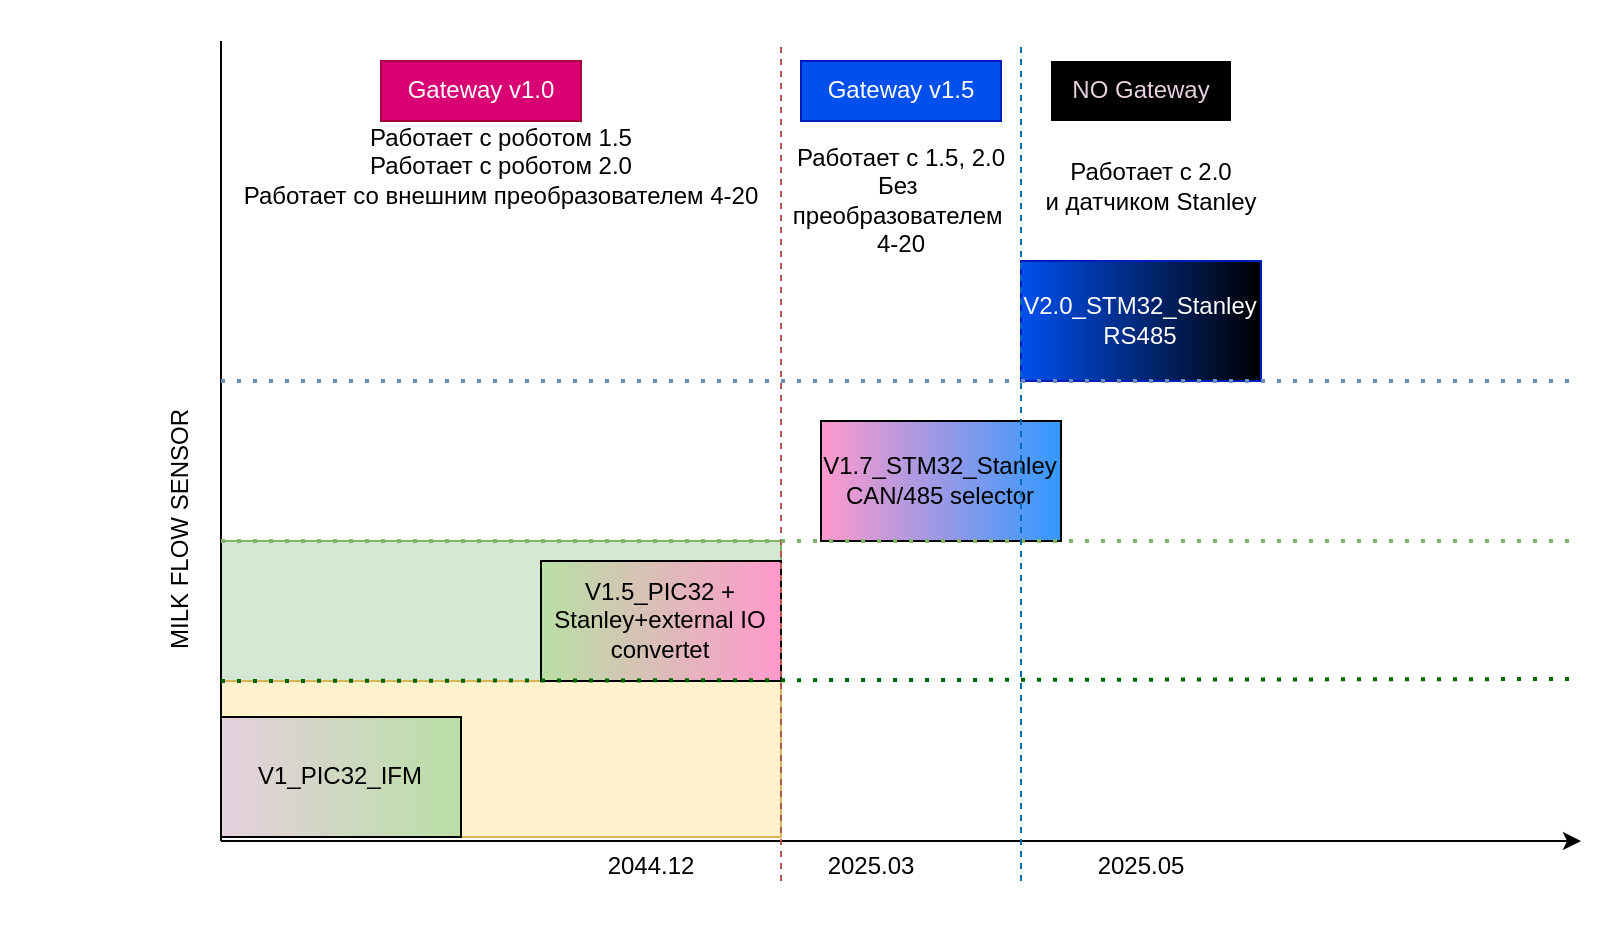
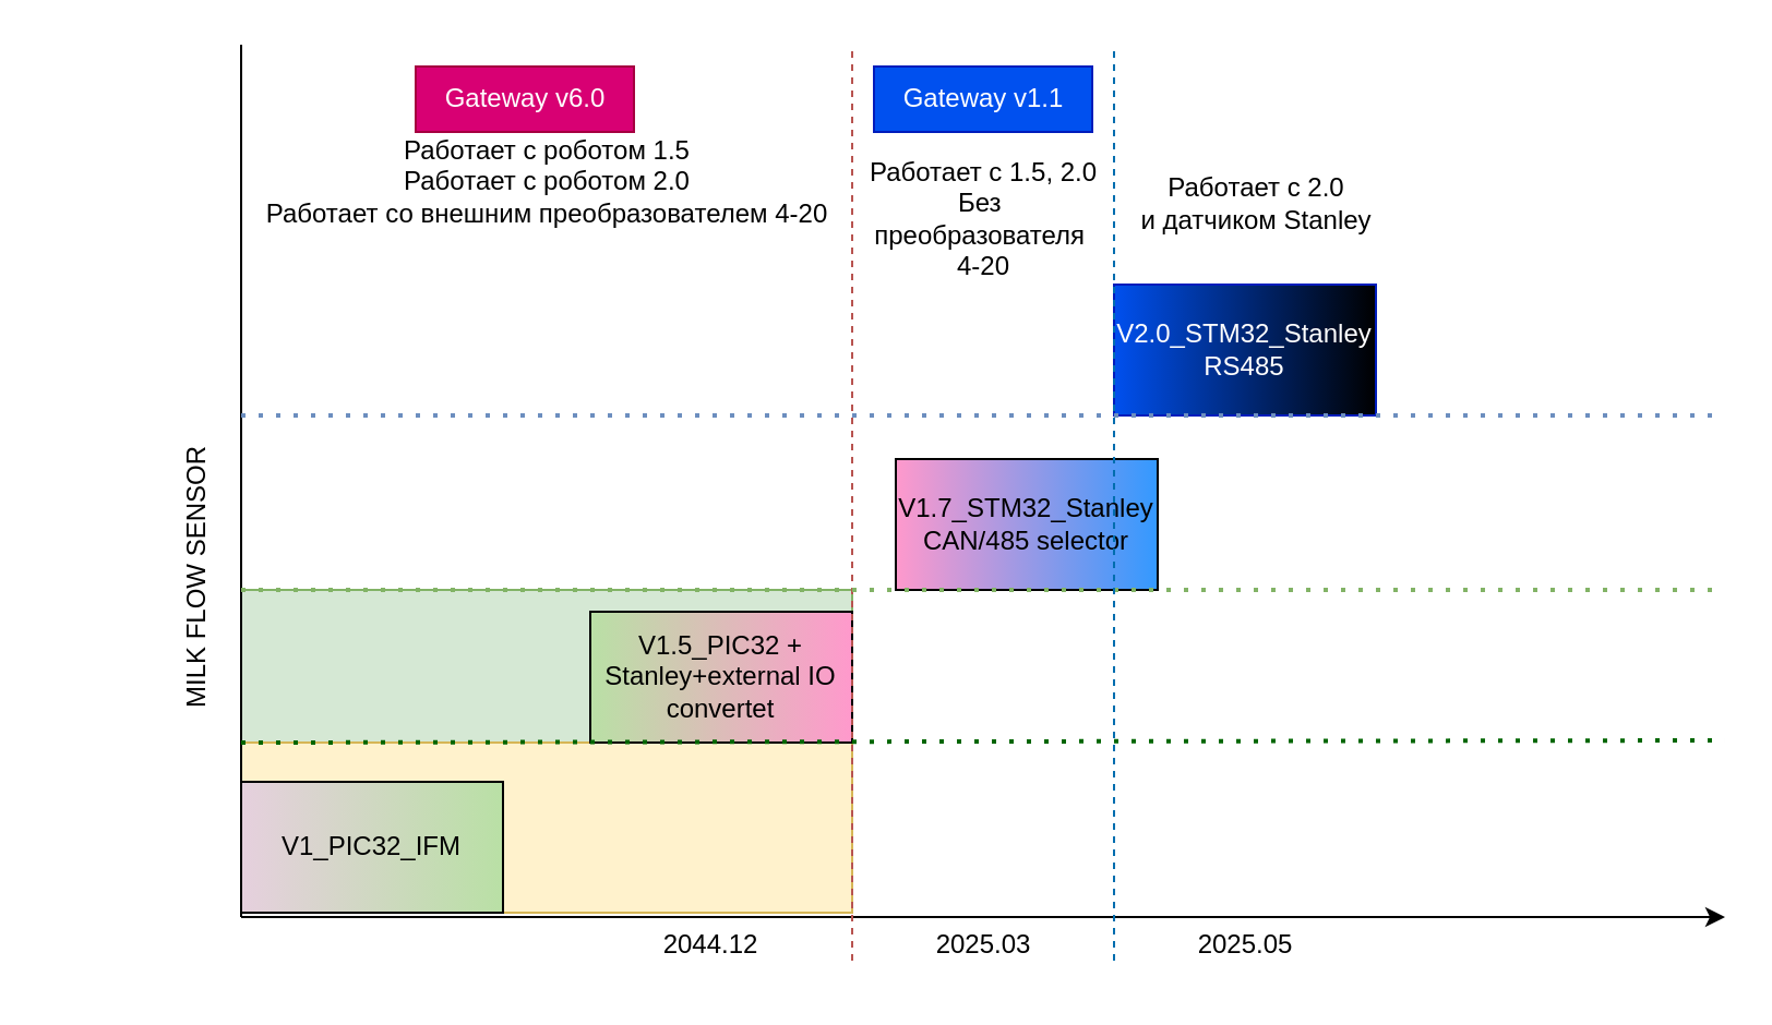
  <mxCell id="0" />
  <mxCell id="1" parent="0" />
  <mxCell id="2" value="" style="rounded=0;whiteSpace=wrap;html=1;fillColor=#d5e8d4;strokeColor=#82b366;" vertex="1" parent="1"><mxGeometry x="110" y="270" width="280" height="70" as="geometry" /></mxCell>
  <mxCell id="3" value="" style="rounded=0;whiteSpace=wrap;html=1;fillColor=#fff2cc;strokeColor=#d6b656;" vertex="1" parent="1"><mxGeometry x="110" y="340" width="280" height="78" as="geometry" /></mxCell>
  <mxCell id="4" value="" style="endArrow=classic;html=1;rounded=0;" edge="1" parent="1"><mxGeometry width="50" height="50" relative="1" as="geometry"><mxPoint x="110" y="420" as="sourcePoint" /><mxPoint x="790" y="420" as="targetPoint" /></mxGeometry></mxCell>
  <mxCell id="5" value="" style="endArrow=none;html=1;rounded=0;" edge="1" parent="1"><mxGeometry width="50" height="50" relative="1" as="geometry"><mxPoint x="110" y="420" as="sourcePoint" /><mxPoint x="110" as="targetPoint" y="20" /></mxGeometry></mxCell>
  <mxCell id="6" value="V1_PIC32_IFM" style="rounded=0;whiteSpace=wrap;html=1;gradientColor=#B9E0A5;fillColor=#E6D0DE;gradientDirection=east;" vertex="1" parent="1"><mxGeometry x="110" y="358" width="120" height="60" as="geometry" /></mxCell>
  <mxCell id="7" value="V1.5_PIC32 + Stanley+external IO convertet" style="rounded=0;whiteSpace=wrap;html=1;gradientColor=#B9E0A5;fillColor=#FF99CC;gradientDirection=west;" vertex="1" parent="1"><mxGeometry x="270" y="280" width="120" height="60" as="geometry" /></mxCell>
  <mxCell id="8" value="V1.7_STM32_Stanley&lt;div&gt;CAN/485 selector&lt;/div&gt;" style="rounded=0;whiteSpace=wrap;html=1;gradientColor=#3399FF;fillColor=#FF99CC;gradientDirection=east;" vertex="1" parent="1"><mxGeometry x="410" y="210" width="120" height="60" as="geometry" /></mxCell>
  <mxCell id="9" value="V2.0_STM32_Stanley&lt;div&gt;RS485&lt;/div&gt;" style="rounded=0;whiteSpace=wrap;html=1;fillColor=#0050ef;fontColor=#ffffff;strokeColor=#001DBC;gradientColor=default;gradientDirection=east;" vertex="1" parent="1"><mxGeometry x="510" y="130" width="120" height="60" as="geometry" /></mxCell>
  <mxCell id="10" value="" style="endArrow=none;dashed=1;html=1;dashPattern=1 3;strokeWidth=2;rounded=0;fillColor=#d5e8d4;strokeColor=#006600;" edge="1" parent="1"><mxGeometry width="50" height="50" relative="1" as="geometry"><mxPoint x="110" y="340" as="sourcePoint" /><mxPoint x="790" y="339" as="targetPoint" /></mxGeometry></mxCell>
  <mxCell id="11" value="" style="endArrow=none;dashed=1;html=1;dashPattern=1 3;strokeWidth=2;rounded=0;fillColor=#dae8fc;strokeColor=#6c8ebf;" edge="1" parent="1"><mxGeometry width="50" height="50" relative="1" as="geometry"><mxPoint x="110" y="190" as="sourcePoint" /><mxPoint x="790" y="190" as="targetPoint" /></mxGeometry></mxCell>
  <mxCell id="12" value="2044.12" style="text;html=1;align=center;verticalAlign=middle;resizable=0;points=[];autosize=1;strokeColor=none;fillColor=none;" vertex="1" parent="1"><mxGeometry x="290" y="418" width="70" height="30" as="geometry" /></mxCell>
  <mxCell id="13" value="" style="endArrow=none;dashed=1;html=1;rounded=0;fillColor=#f8cecc;strokeColor=#b85450;" edge="1" parent="1"><mxGeometry width="50" height="50" relative="1" as="geometry"><mxPoint x="390" y="440" as="sourcePoint" /><mxPoint x="390" as="targetPoint" y="20" /></mxGeometry></mxCell>
- <mxCell id="14" value="Gateway v1.0" style="text;html=1;align=center;verticalAlign=middle;resizable=0;points=[];autosize=1;strokeColor=#A50040;fillColor=#d80073;fontColor=#ffffff;" vertex="1" parent="1"><mxGeometry x="190" y="30" width="100" height="30" as="geometry" /></mxCell>
- <mxCell id="15" value="Gateway v1.5" style="text;html=1;align=center;verticalAlign=middle;resizable=0;points=[];autosize=1;strokeColor=#001DBC;fillColor=#0050ef;fontColor=#ffffff;" vertex="1" parent="1"><mxGeometry x="400" y="30" width="100" height="30" as="geometry" /></mxCell>
+ <mxCell id="14" value="Gateway v6.0" style="text;html=1;align=center;verticalAlign=middle;resizable=0;points=[];autosize=1;strokeColor=#A50040;fillColor=#d80073;fontColor=#ffffff;" vertex="1" parent="1"><mxGeometry x="190" y="30" width="100" height="30" as="geometry" /></mxCell>
+ <mxCell id="15" value="Gateway v1.1" style="text;html=1;align=center;verticalAlign=middle;resizable=0;points=[];autosize=1;strokeColor=#001DBC;fillColor=#0050ef;fontColor=#ffffff;" vertex="1" parent="1"><mxGeometry x="400" y="30" width="100" height="30" as="geometry" /></mxCell>
  <mxCell id="16" value="" style="endArrow=none;dashed=1;html=1;dashPattern=1 3;strokeWidth=2;rounded=0;fillColor=#d5e8d4;strokeColor=#82b366;" edge="1" parent="1"><mxGeometry width="50" height="50" relative="1" as="geometry"><mxPoint x="110" y="270" as="sourcePoint" /><mxPoint x="790" y="270" as="targetPoint" /></mxGeometry></mxCell>
  <mxCell id="17" value="2025.05" style="text;html=1;align=center;verticalAlign=middle;resizable=0;points=[];autosize=1;strokeColor=none;fillColor=none;" vertex="1" parent="1"><mxGeometry x="535" y="418" width="70" height="30" as="geometry" /></mxCell>
- <mxCell id="18" value="2025.03" style="text;html=1;align=center;verticalAlign=middle;resizable=0;points=[];autosize=1;strokeColor=none;fillColor=none;" vertex="1" parent="1"><mxGeometry x="400" y="418" width="70" height="30" as="geometry" /></mxCell>
+ <mxCell id="18" value="2025.03" style="text;html=1;align=center;verticalAlign=middle;resizable=0;points=[];autosize=1;strokeColor=none;fillColor=none;" vertex="1" parent="1"><mxGeometry x="415" y="418" width="70" height="30" as="geometry" /></mxCell>
  <mxCell id="19" value="" style="endArrow=none;dashed=1;html=1;rounded=0;fillColor=#1ba1e2;strokeColor=#006EAF;" edge="1" parent="1"><mxGeometry width="50" height="50" relative="1" as="geometry"><mxPoint x="510" y="440" as="sourcePoint" /><mxPoint x="510" as="targetPoint" y="20" /></mxGeometry></mxCell>
  <mxCell id="20" value="MILK FLOW SENSOR" style="text;html=1;align=center;verticalAlign=middle;resizable=0;points=[];autosize=1;strokeColor=none;fillColor=none;rotation=270;" vertex="1" parent="1"><mxGeometry x="20" y="250" width="140" height="30" as="geometry" /></mxCell>
- <mxCell id="21" value="NO Gateway" style="text;html=1;align=center;verticalAlign=middle;resizable=0;points=[];autosize=1;strokeColor=none;fillColor=#000000;fontColor=#E6D0DE;" vertex="1" parent="1"><mxGeometry x="525" y="30" width="90" height="30" as="geometry" /></mxCell>
  <mxCell id="22" value="Работает с роботом 1.5&lt;div&gt;Работает с роботом 2.0&lt;/div&gt;&lt;div&gt;Работает со внешним преобразователем 4-20&lt;/div&gt;" style="text;html=1;align=center;verticalAlign=middle;resizable=0;points=[];autosize=1;strokeColor=none;fillColor=none;" vertex="1" parent="1"><mxGeometry x="110" y="53" width="280" height="60" as="geometry" /></mxCell>
- <mxCell id="23" value="Работает с 1.5, 2.0&lt;div&gt;Без&amp;nbsp;&lt;/div&gt;&lt;div&gt;преобразователем&amp;nbsp;&lt;/div&gt;&lt;div&gt;4-20&lt;/div&gt;" style="text;html=1;align=center;verticalAlign=middle;resizable=0;points=[];autosize=1;strokeColor=none;fillColor=none;" vertex="1" parent="1"><mxGeometry x="385" y="65" width="130" height="70" as="geometry" /></mxCell>
+ <mxCell id="23" value="Работает с 1.5, 2.0&lt;div&gt;Без&amp;nbsp;&lt;/div&gt;&lt;div&gt;преобразователя&amp;nbsp;&lt;/div&gt;&lt;div&gt;4-20&lt;/div&gt;" style="text;html=1;align=center;verticalAlign=middle;resizable=0;points=[];autosize=1;strokeColor=none;fillColor=none;" vertex="1" parent="1"><mxGeometry x="385" y="65" width="130" height="70" as="geometry" /></mxCell>
  <mxCell id="24" value="Работает с 2.0&lt;div&gt;и датчиком Stanley&lt;/div&gt;" style="text;html=1;align=center;verticalAlign=middle;resizable=0;points=[];autosize=1;strokeColor=none;fillColor=none;" vertex="1" parent="1"><mxGeometry x="510" y="73" width="130" height="40" as="geometry" /></mxCell>
